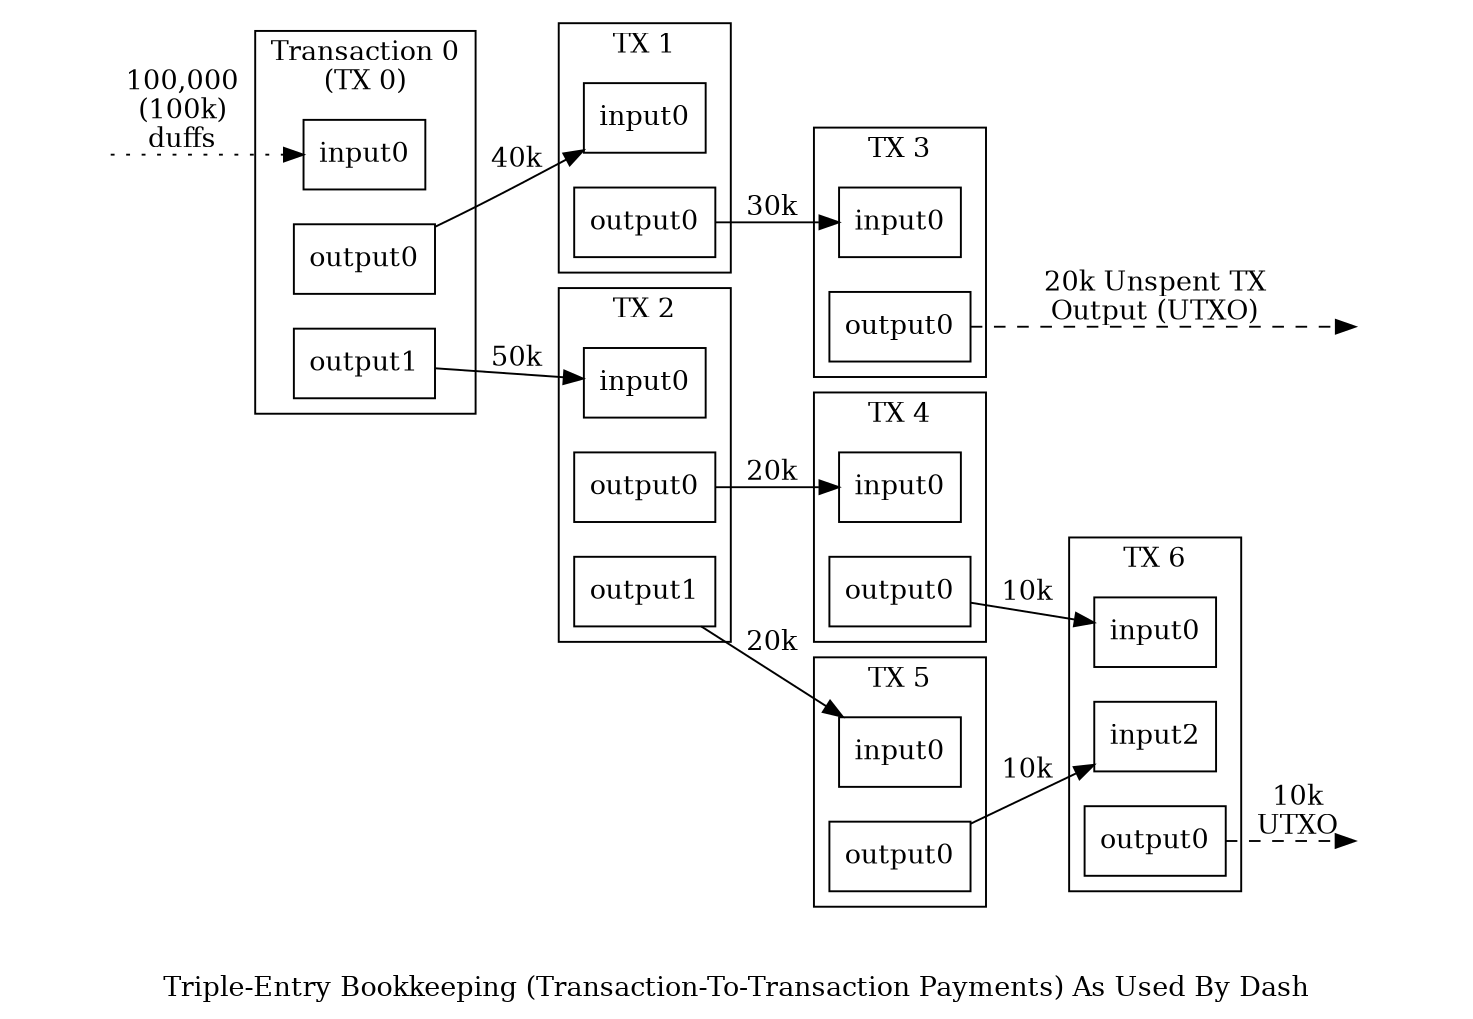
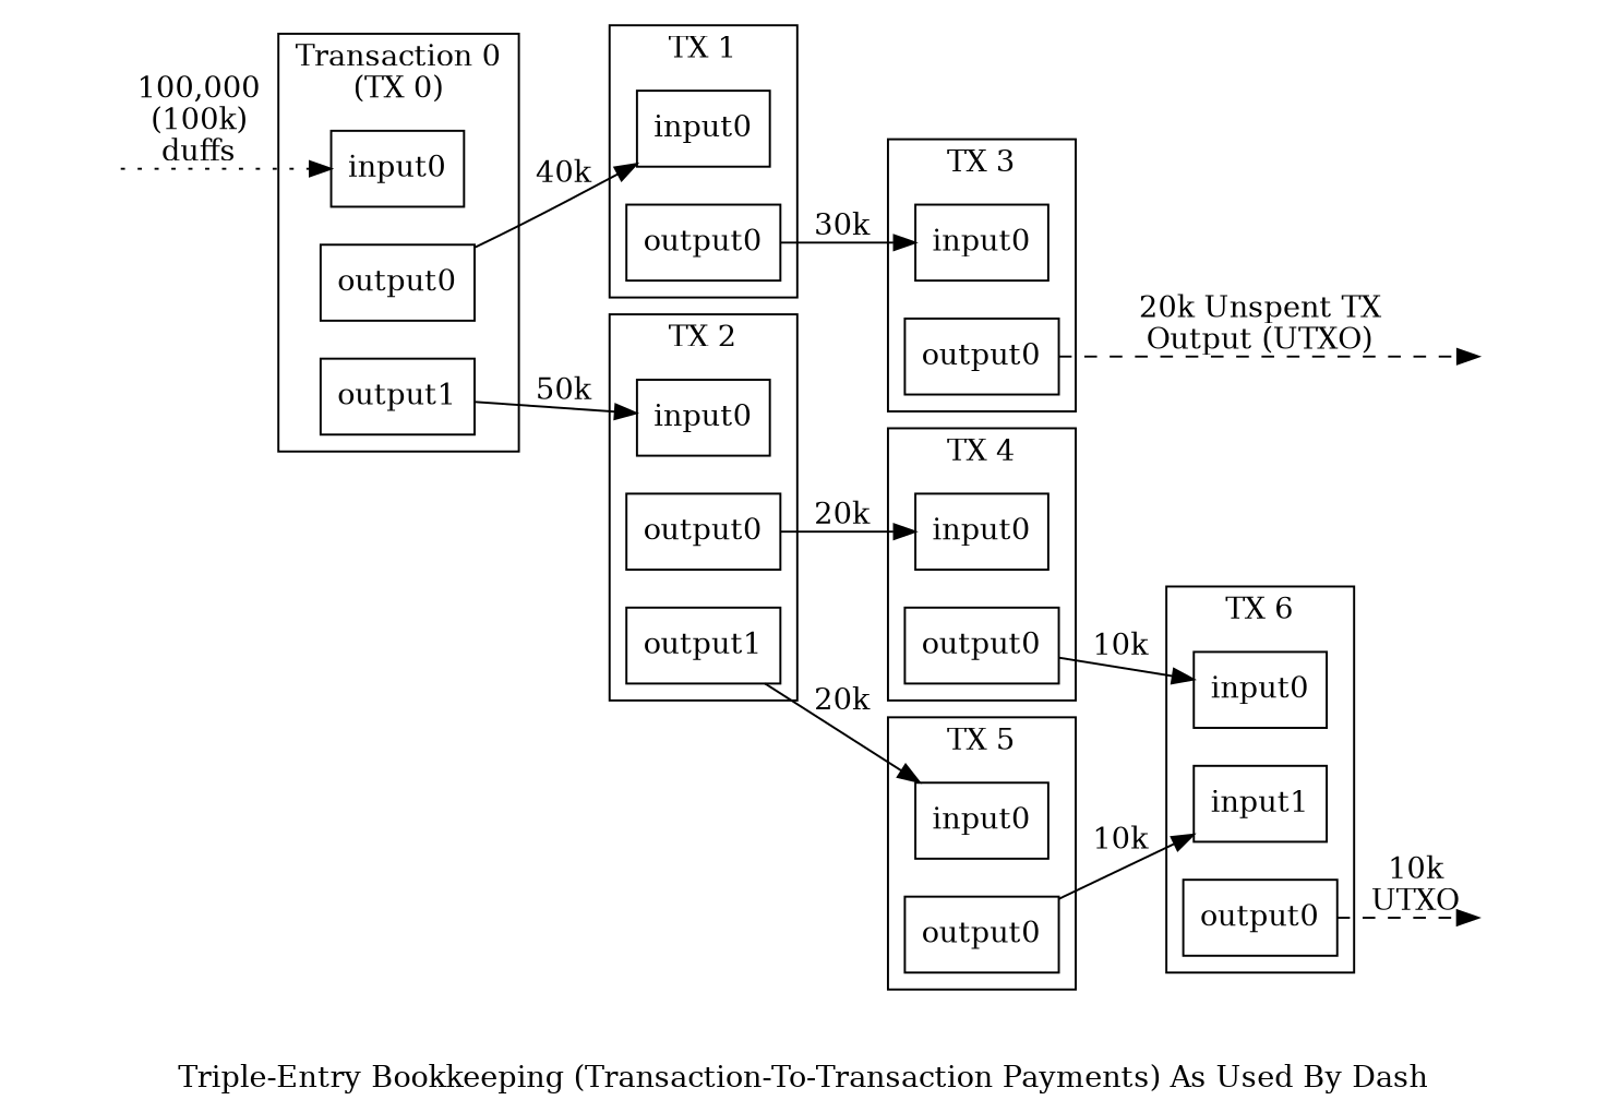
  digraph {
    label="Triple-Entry Bookkeeping (Transaction-To-Transaction Payments) As Used By Dash"
    rankdir=LR
    ranksep=0.1
    node [shape=box]
    n1 [label=input0]
    n2 [label=output0]
    n3 [label=output1]
    n4 [label=input0]
    n5 [label=output0]
    n6 [label=input0]
    n7 [label=output0]
    n8 [label=output1]
    n9 [label=input0]
    n10 [label=output0]
    n11 [label=input0]
    n12 [label=output0]
    n13 [label=input0]
    n14 [label=output0]
    n15 [label=input0]
-   n16 [label=input2]
+   n16 [label=input1]
    n17 [label=output0]
    utxo0 [height=0 style=invis width=0]
    utxo1 [height=0 style=invis width=0]
    txold [height=0 style=invis width=0]
    subgraph cluster_1 {
      label="Transaction 0\n(TX 0)"
      n1
      n2
      n3
    }
    subgraph cluster_2 {
      label="TX 1"
      n4
      n5
    }
    subgraph cluster_3 {
      label="TX 2"
      n6
      n7
      n8
    }
    subgraph cluster_4 {
      label="TX 3"
      n9
      n10
    }
    subgraph cluster_5 {
      label="TX 4"
      n11
      n12
    }
    subgraph cluster_6 {
      label="TX 5"
      n13
      n14
    }
    subgraph cluster_7 {
      label="TX 6"
      n15
      n16
      n17
    }
    n2 -> n4 [label="40k"]
    n3 -> n6 [label="50k"]
    n5 -> n9 [label="30k"]
    n7 -> n11 [label="20k"]
    n8 -> n13 [label="20k"]
    n10 -> utxo0 [label="20k Unspent TX\nOutput (UTXO)" labelfloat=true minlen=2 style=dashed]
    n12 -> n15 [label="10k"]
    n14 -> n16 [label="10k"]
    n17 -> utxo1 [label="10k\nUTXO" style=dashed]
    txold -> n1 [label="100,000\n(100k)\nduffs" style=dotted]
  }
